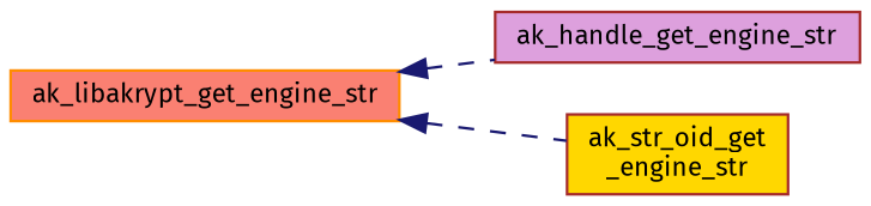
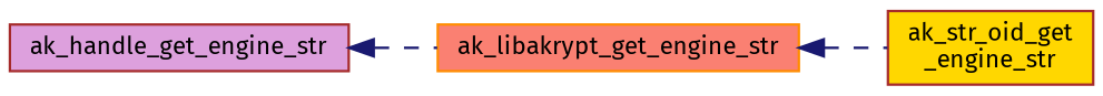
  digraph {
    fontname="Fira Sans"
    rankdir=LR
    node [color=brown fontname="Fira Sans" fontsize=10 shape=record style=filled]
    edge [color=midnightblue dir=back fontname="Fira Sans" fontsize=10 labelfontname=Helvetica labelfontsize=10 style=dashed]
    n1 [color=darkorange fillcolor=salmon fontcolor=black height=0.2 label=ak_libakrypt_get_engine_str width=0.4]
    n2 [fillcolor=plum height=0.2 label=ak_handle_get_engine_str width=0.4]
    n3 [fillcolor=gold height=0.2 label="ak_str_oid_get\l_engine_str" width=0.4]
-   n1 -> n2
+   n2 -> n1
    n1 -> n3
  }
